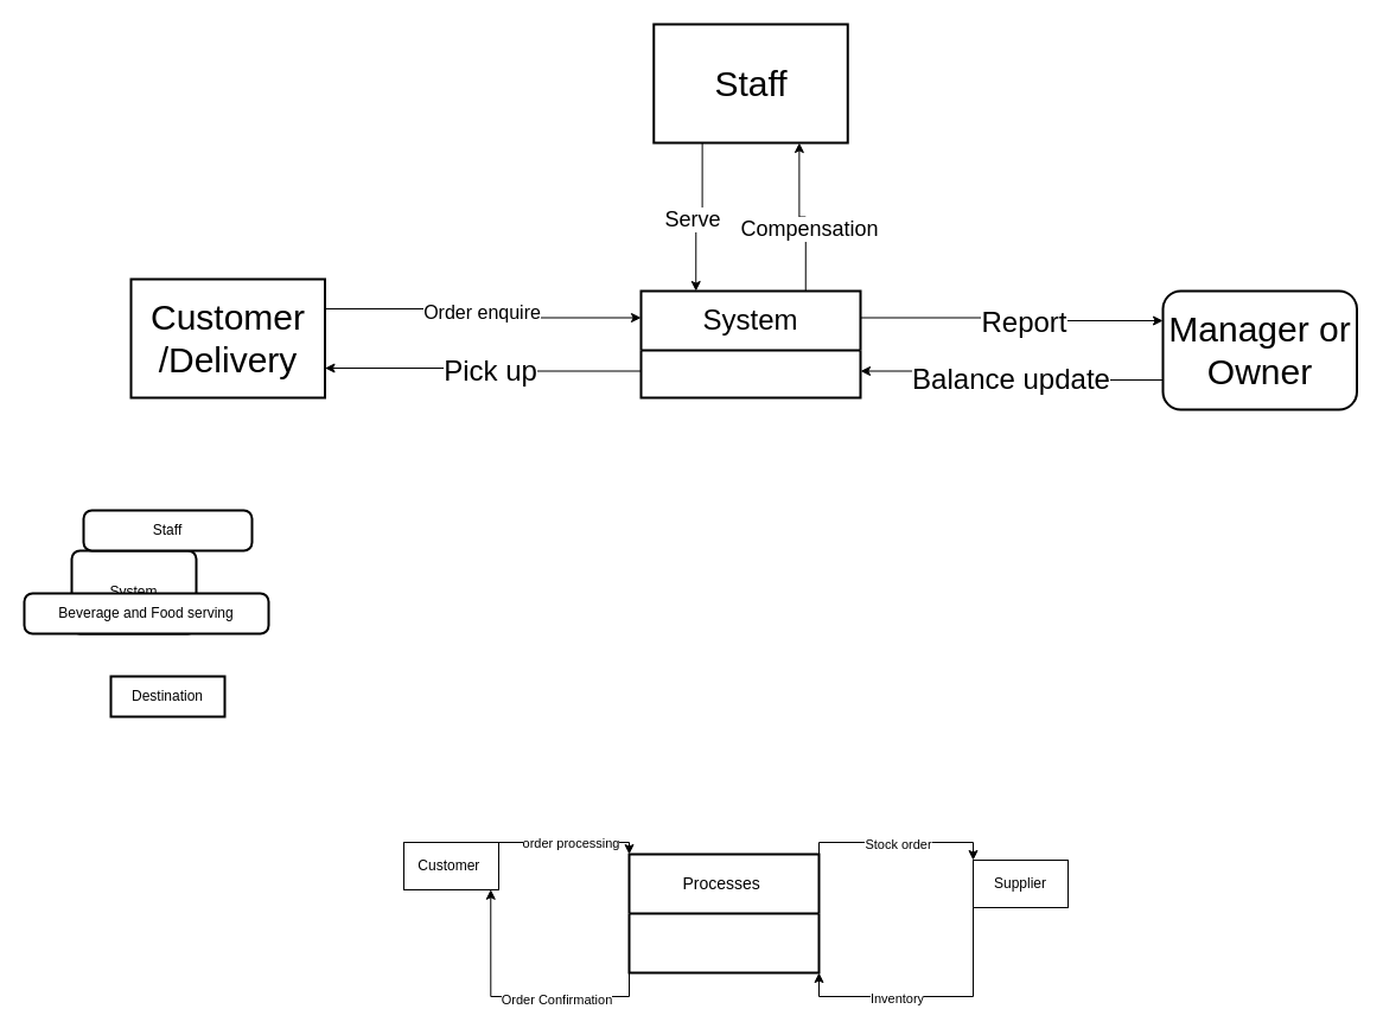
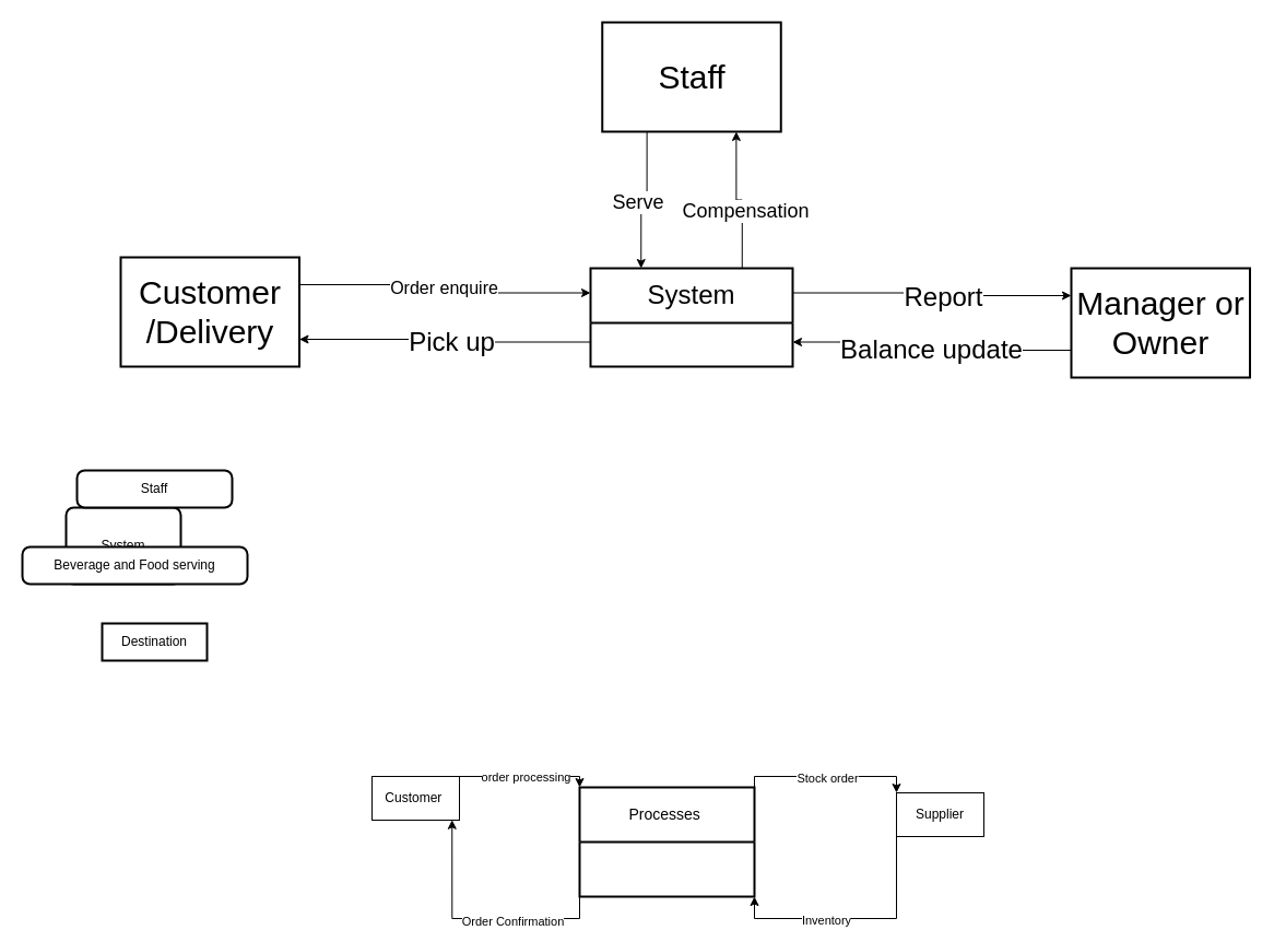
  <mxCell id="0" />
  <mxCell id="1" parent="0" />
  <mxCell id="2" value="System" style="rounded=1;absoluteArcSize=1;arcSize=14;whiteSpace=wrap;strokeWidth=2;" parent="1" vertex="1"><mxGeometry x="60" y="464" width="105" height="70" as="geometry" /></mxCell>
  <mxCell id="3" value="Staff" style="rounded=1;absoluteArcSize=1;arcSize=14;whiteSpace=wrap;strokeWidth=2;" parent="1" vertex="1"><mxGeometry x="70" y="430" width="142" height="34" as="geometry" /></mxCell>
  <mxCell id="4" style="edgeStyle=orthogonalEdgeStyle;rounded=0;orthogonalLoop=1;jettySize=auto;html=1;exitX=1;exitY=0.25;exitDx=0;exitDy=0;entryX=0;entryY=0.25;entryDx=0;entryDy=0;" edge="1" parent="1" source="6" target="15"><mxGeometry relative="1" as="geometry" /></mxCell>
  <mxCell id="5" value="&lt;font size=&quot;3&quot;&gt;Order enquire&lt;/font&gt;" style="edgeLabel;html=1;align=center;verticalAlign=middle;resizable=0;points=[];" vertex="1" connectable="0" parent="4"><mxGeometry x="-0.018" y="-1" relative="1" as="geometry"><mxPoint y="1" as="offset" /></mxGeometry></mxCell>
  <mxCell id="6" value="Customer /Delivery" style="whiteSpace=wrap;strokeWidth=2;fontSize=30;" parent="1" vertex="1"><mxGeometry x="110" y="235" width="163.5" height="100" as="geometry" /></mxCell>
  <mxCell id="7" value="Beverage and Food serving" style="rounded=1;absoluteArcSize=1;arcSize=14;whiteSpace=wrap;strokeWidth=2;" parent="1" vertex="1"><mxGeometry x="20" y="500" width="206" height="34" as="geometry" /></mxCell>
  <mxCell id="8" value="Destination" style="whiteSpace=wrap;strokeWidth=2;" parent="1" vertex="1"><mxGeometry x="93" y="570" width="96" height="34" as="geometry" /></mxCell>
  <mxCell id="9" style="edgeStyle=orthogonalEdgeStyle;rounded=0;orthogonalLoop=1;jettySize=auto;html=1;exitX=0;exitY=0.75;exitDx=0;exitDy=0;entryX=1;entryY=0.75;entryDx=0;entryDy=0;" edge="1" parent="1" source="15" target="6"><mxGeometry relative="1" as="geometry" /></mxCell>
  <mxCell id="10" value="&lt;font style=&quot;font-size: 24px;&quot;&gt;Pick up&lt;/font&gt;" style="edgeLabel;html=1;align=center;verticalAlign=middle;resizable=0;points=[];" vertex="1" connectable="0" parent="9"><mxGeometry x="-0.048" relative="1" as="geometry"><mxPoint as="offset" /></mxGeometry></mxCell>
  <mxCell id="11" style="edgeStyle=orthogonalEdgeStyle;rounded=0;orthogonalLoop=1;jettySize=auto;html=1;exitX=1;exitY=0.25;exitDx=0;exitDy=0;entryX=0;entryY=0.25;entryDx=0;entryDy=0;" edge="1" parent="1" source="15" target="18"><mxGeometry relative="1" as="geometry" /></mxCell>
  <mxCell id="12" value="&lt;font style=&quot;font-size: 24px;&quot;&gt;Report&lt;/font&gt;" style="edgeLabel;html=1;align=center;verticalAlign=middle;resizable=0;points=[];" vertex="1" connectable="0" parent="11"><mxGeometry x="0.085" y="-1" relative="1" as="geometry"><mxPoint as="offset" /></mxGeometry></mxCell>
  <mxCell id="13" style="edgeStyle=orthogonalEdgeStyle;rounded=0;orthogonalLoop=1;jettySize=auto;html=1;exitX=0.75;exitY=0;exitDx=0;exitDy=0;entryX=0.75;entryY=1;entryDx=0;entryDy=0;" edge="1" parent="1" source="15" target="21"><mxGeometry relative="1" as="geometry" /></mxCell>
  <mxCell id="14" value="&lt;font style=&quot;font-size: 18px;&quot;&gt;Compensation&lt;/font&gt;" style="edgeLabel;html=1;align=center;verticalAlign=middle;resizable=0;points=[];" vertex="1" connectable="0" parent="13"><mxGeometry x="-0.178" y="-3" relative="1" as="geometry"><mxPoint y="1" as="offset" /></mxGeometry></mxCell>
  <mxCell id="15" value="&lt;font style=&quot;font-size: 24px;&quot;&gt;System&lt;/font&gt;" style="swimlane;html=1;startSize=50;fontStyle=0;collapsible=0;horizontal=1;swimlaneLine=1;strokeWidth=2;swimlaneFillColor=#ffffff;whiteSpace=wrap;" vertex="1" parent="1"><mxGeometry x="540" y="245" width="185" height="90" as="geometry" /></mxCell>
  <mxCell id="16" style="edgeStyle=orthogonalEdgeStyle;rounded=0;orthogonalLoop=1;jettySize=auto;html=1;exitX=0;exitY=0.75;exitDx=0;exitDy=0;entryX=1;entryY=0.75;entryDx=0;entryDy=0;" edge="1" parent="1" source="18" target="15"><mxGeometry relative="1" as="geometry" /></mxCell>
  <mxCell id="17" value="&lt;span style=&quot;font-size: 24px;&quot;&gt;Balance update&lt;/span&gt;" style="edgeLabel;html=1;align=center;verticalAlign=middle;resizable=0;points=[];" vertex="1" connectable="0" parent="16"><mxGeometry x="-0.026" y="1" relative="1" as="geometry"><mxPoint as="offset" /></mxGeometry></mxCell>
- <mxCell id="18" value="Manager or Owner" style="whiteSpace=wrap;strokeWidth=2;fontSize=30;rounded=1;" vertex="1" parent="1"><mxGeometry x="980" y="245" width="163.5" height="100" as="geometry" /></mxCell>
+ <mxCell id="18" value="Manager or Owner" style="whiteSpace=wrap;strokeWidth=2;fontSize=30;" vertex="1" parent="1"><mxGeometry x="980" y="245" width="163.5" height="100" as="geometry" /></mxCell>
  <mxCell id="19" style="edgeStyle=orthogonalEdgeStyle;rounded=0;orthogonalLoop=1;jettySize=auto;html=1;exitX=0.25;exitY=1;exitDx=0;exitDy=0;entryX=0.25;entryY=0;entryDx=0;entryDy=0;" edge="1" parent="1" source="21" target="15"><mxGeometry relative="1" as="geometry" /></mxCell>
  <mxCell id="20" value="&lt;font style=&quot;font-size: 18px;&quot;&gt;Serve&amp;nbsp;&lt;/font&gt;" style="edgeLabel;html=1;align=center;verticalAlign=middle;resizable=0;points=[];" vertex="1" connectable="0" parent="19"><mxGeometry x="0.068" y="-1" relative="1" as="geometry"><mxPoint as="offset" /></mxGeometry></mxCell>
  <mxCell id="21" value="Staff" style="whiteSpace=wrap;strokeWidth=2;fontSize=30;" vertex="1" parent="1"><mxGeometry x="550.75" y="20" width="163.5" height="100" as="geometry" /></mxCell>
  <mxCell id="22" style="edgeStyle=orthogonalEdgeStyle;rounded=0;orthogonalLoop=1;jettySize=auto;html=1;exitX=1;exitY=0;exitDx=0;exitDy=0;entryX=0;entryY=0;entryDx=0;entryDy=0;" edge="1" parent="1" source="24" target="30"><mxGeometry relative="1" as="geometry"><Array as="points"><mxPoint x="760" y="710" /><mxPoint x="760" y="710" /></Array></mxGeometry></mxCell>
  <mxCell id="23" value="Stock order" style="edgeLabel;html=1;align=center;verticalAlign=middle;resizable=0;points=[];" vertex="1" connectable="0" parent="22"><mxGeometry x="-0.014" y="-1" relative="1" as="geometry"><mxPoint as="offset" /></mxGeometry></mxCell>
  <mxCell id="24" value="&lt;font style=&quot;font-size: 14px;&quot;&gt;Processes&amp;nbsp;&lt;/font&gt;" style="swimlane;html=1;startSize=50;fontStyle=0;collapsible=0;horizontal=1;swimlaneLine=1;strokeWidth=2;swimlaneFillColor=#ffffff;whiteSpace=wrap;" vertex="1" parent="1"><mxGeometry x="530" y="720" width="160" height="100" as="geometry" /></mxCell>
  <mxCell id="25" style="edgeStyle=orthogonalEdgeStyle;rounded=0;orthogonalLoop=1;jettySize=auto;html=1;exitX=1;exitY=0;exitDx=0;exitDy=0;entryX=0;entryY=0;entryDx=0;entryDy=0;" edge="1" parent="1" source="27" target="24"><mxGeometry relative="1" as="geometry"><Array as="points"><mxPoint x="480" y="710" /><mxPoint x="480" y="710" /></Array></mxGeometry></mxCell>
  <mxCell id="26" value="order processing" style="edgeLabel;html=1;align=center;verticalAlign=middle;resizable=0;points=[];" vertex="1" connectable="0" parent="25"><mxGeometry x="0.006" relative="1" as="geometry"><mxPoint as="offset" /></mxGeometry></mxCell>
  <mxCell id="27" value="Customer&amp;nbsp;" style="html=1;dashed=0;whiteSpace=wrap;" vertex="1" parent="1"><mxGeometry x="340" y="710" width="80" height="40" as="geometry" /></mxCell>
  <mxCell id="28" style="edgeStyle=orthogonalEdgeStyle;rounded=0;orthogonalLoop=1;jettySize=auto;html=1;exitX=0;exitY=1;exitDx=0;exitDy=0;entryX=1;entryY=1;entryDx=0;entryDy=0;" edge="1" parent="1" source="30" target="24"><mxGeometry relative="1" as="geometry" /></mxCell>
  <mxCell id="29" value="Inventory" style="edgeLabel;html=1;align=center;verticalAlign=middle;resizable=0;points=[];" vertex="1" connectable="0" parent="28"><mxGeometry x="0.248" y="1" relative="1" as="geometry"><mxPoint as="offset" /></mxGeometry></mxCell>
  <mxCell id="30" value="Supplier" style="html=1;dashed=0;whiteSpace=wrap;" vertex="1" parent="1"><mxGeometry x="820" y="725" width="80" height="40" as="geometry" /></mxCell>
  <mxCell id="31" style="edgeStyle=orthogonalEdgeStyle;rounded=0;orthogonalLoop=1;jettySize=auto;html=1;exitX=0;exitY=1;exitDx=0;exitDy=0;entryX=0.916;entryY=0.994;entryDx=0;entryDy=0;entryPerimeter=0;" edge="1" parent="1" source="24" target="27"><mxGeometry relative="1" as="geometry" /></mxCell>
  <mxCell id="32" value="Order Confirmation" style="edgeLabel;html=1;align=center;verticalAlign=middle;resizable=0;points=[];" vertex="1" connectable="0" parent="31"><mxGeometry x="-0.277" y="2" relative="1" as="geometry"><mxPoint as="offset" /></mxGeometry></mxCell>
